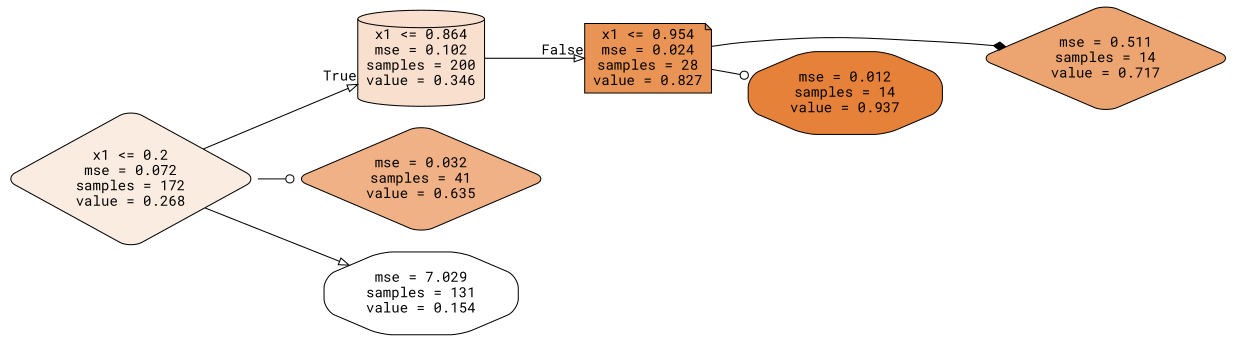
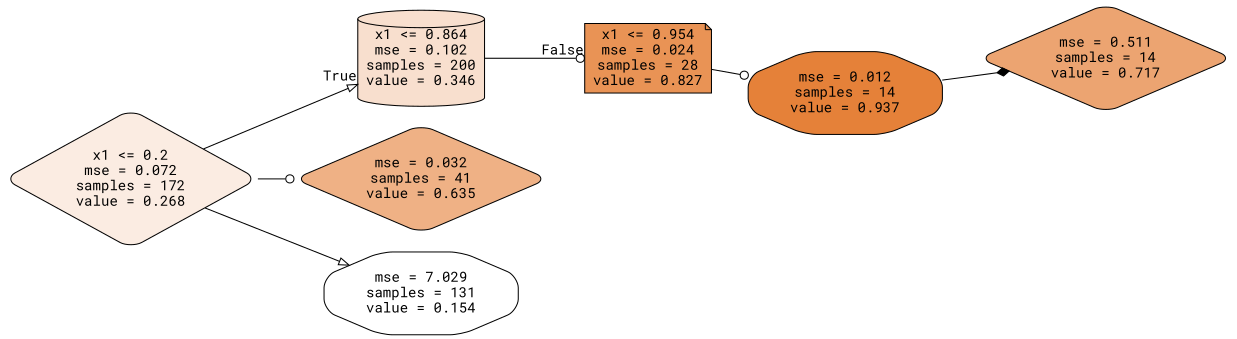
  digraph {
    fontname="Roboto Mono"
    rankdir=LR
    node [color=black fontname="Roboto Mono" shape=diamond style="filled, rounded"]
    edge [arrowhead=odot fontname="Roboto Mono"]
    n1 [fillcolor="#e581393f" label="x1 <= 0.864\nmse = 0.102\nsamples = 200\nvalue = 0.346" shape=cylinder]
    n2 [fillcolor="#e58139db" label="x1 <= 0.954\nmse = 0.024\nsamples = 28\nvalue = 0.827" shape=note]
    n3 [fillcolor="#e5813925" label="x1 <= 0.2\nmse = 0.072\nsamples = 172\nvalue = 0.268"]
    n4 [fillcolor="#e581399d" label="mse = 0.032\nsamples = 41\nvalue = 0.635"]
    n5 [fillcolor="#e5813900" label="mse = 7.029\nsamples = 131\nvalue = 0.154" shape=octagon]
    n6 [fillcolor="#e58139b7" label="mse = 0.511\nsamples = 14\nvalue = 0.717"]
    n7 [fillcolor="#e58139ff" label="mse = 0.012\nsamples = 14\nvalue = 0.937" shape=octagon]
-   n1 -> n2 [arrowhead=onormal headlabel=False labelangle=-45 labeldistance=2.5]
-   n2 -> n6 [arrowhead=diamond]
+   n1 -> n2 [headlabel=False labelangle=-45 labeldistance=2.5]
+   n7 -> n6 [arrowhead=diamond]
    n2 -> n7
    n3 -> n1 [arrowhead=onormal headlabel=True labelangle=45 labeldistance=2.5]
    n3 -> n4
    n3 -> n5 [arrowhead=onormal]
  }
